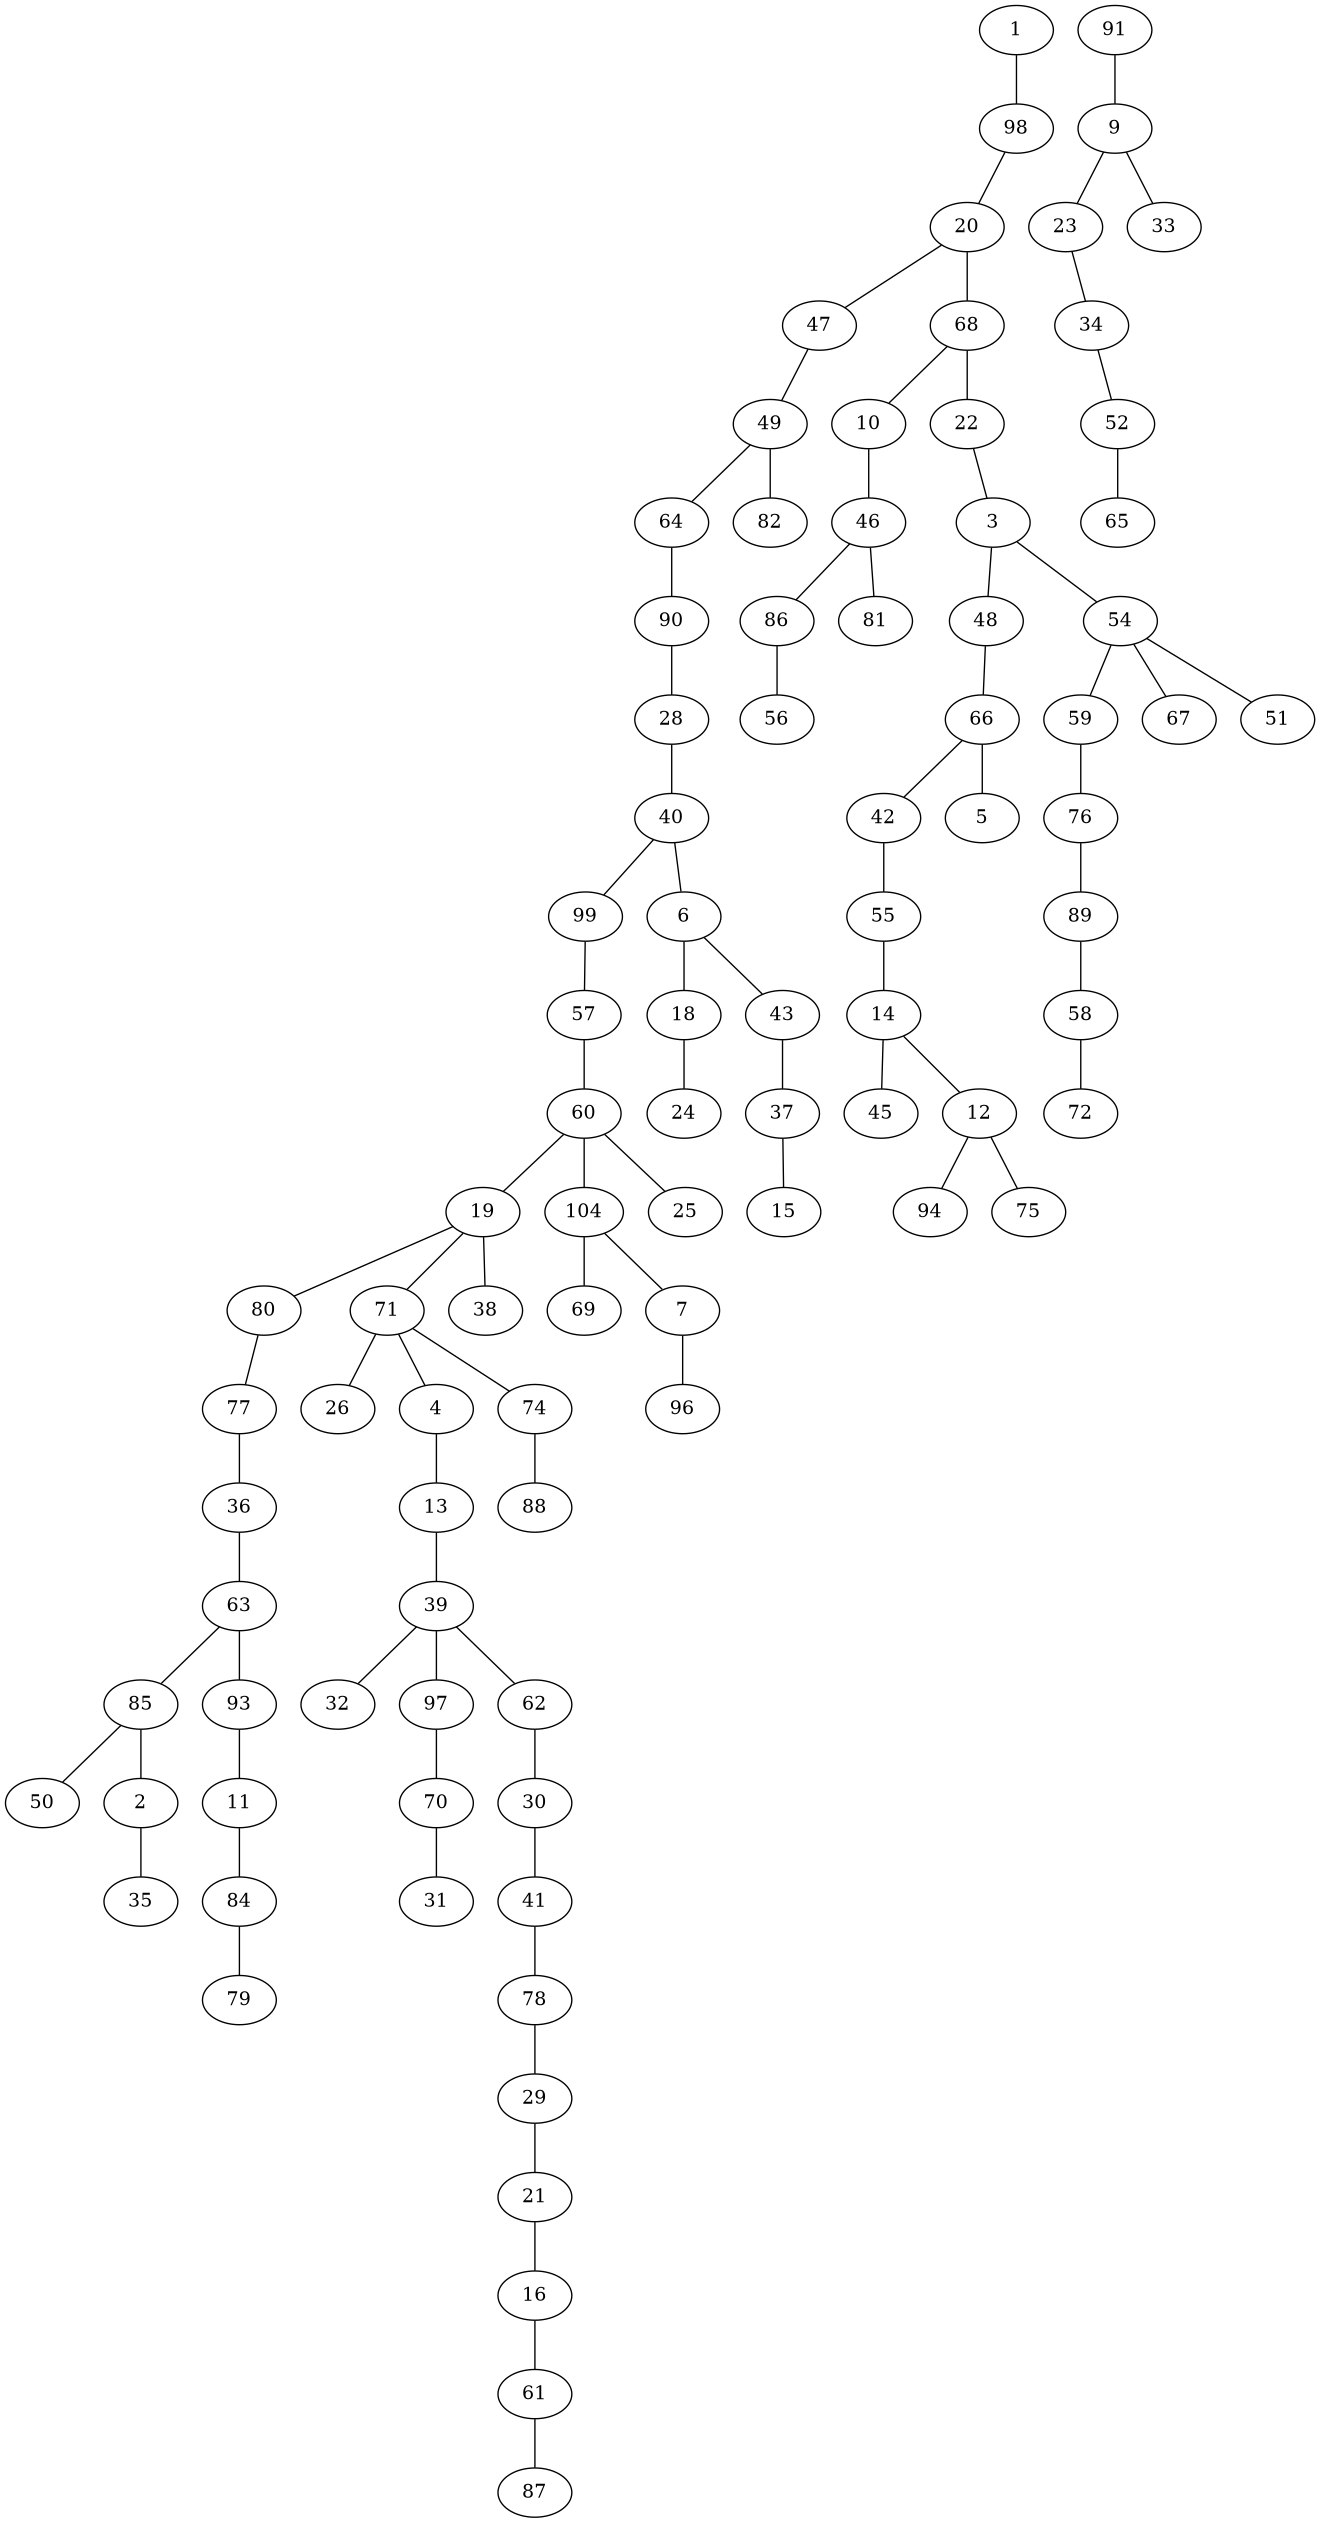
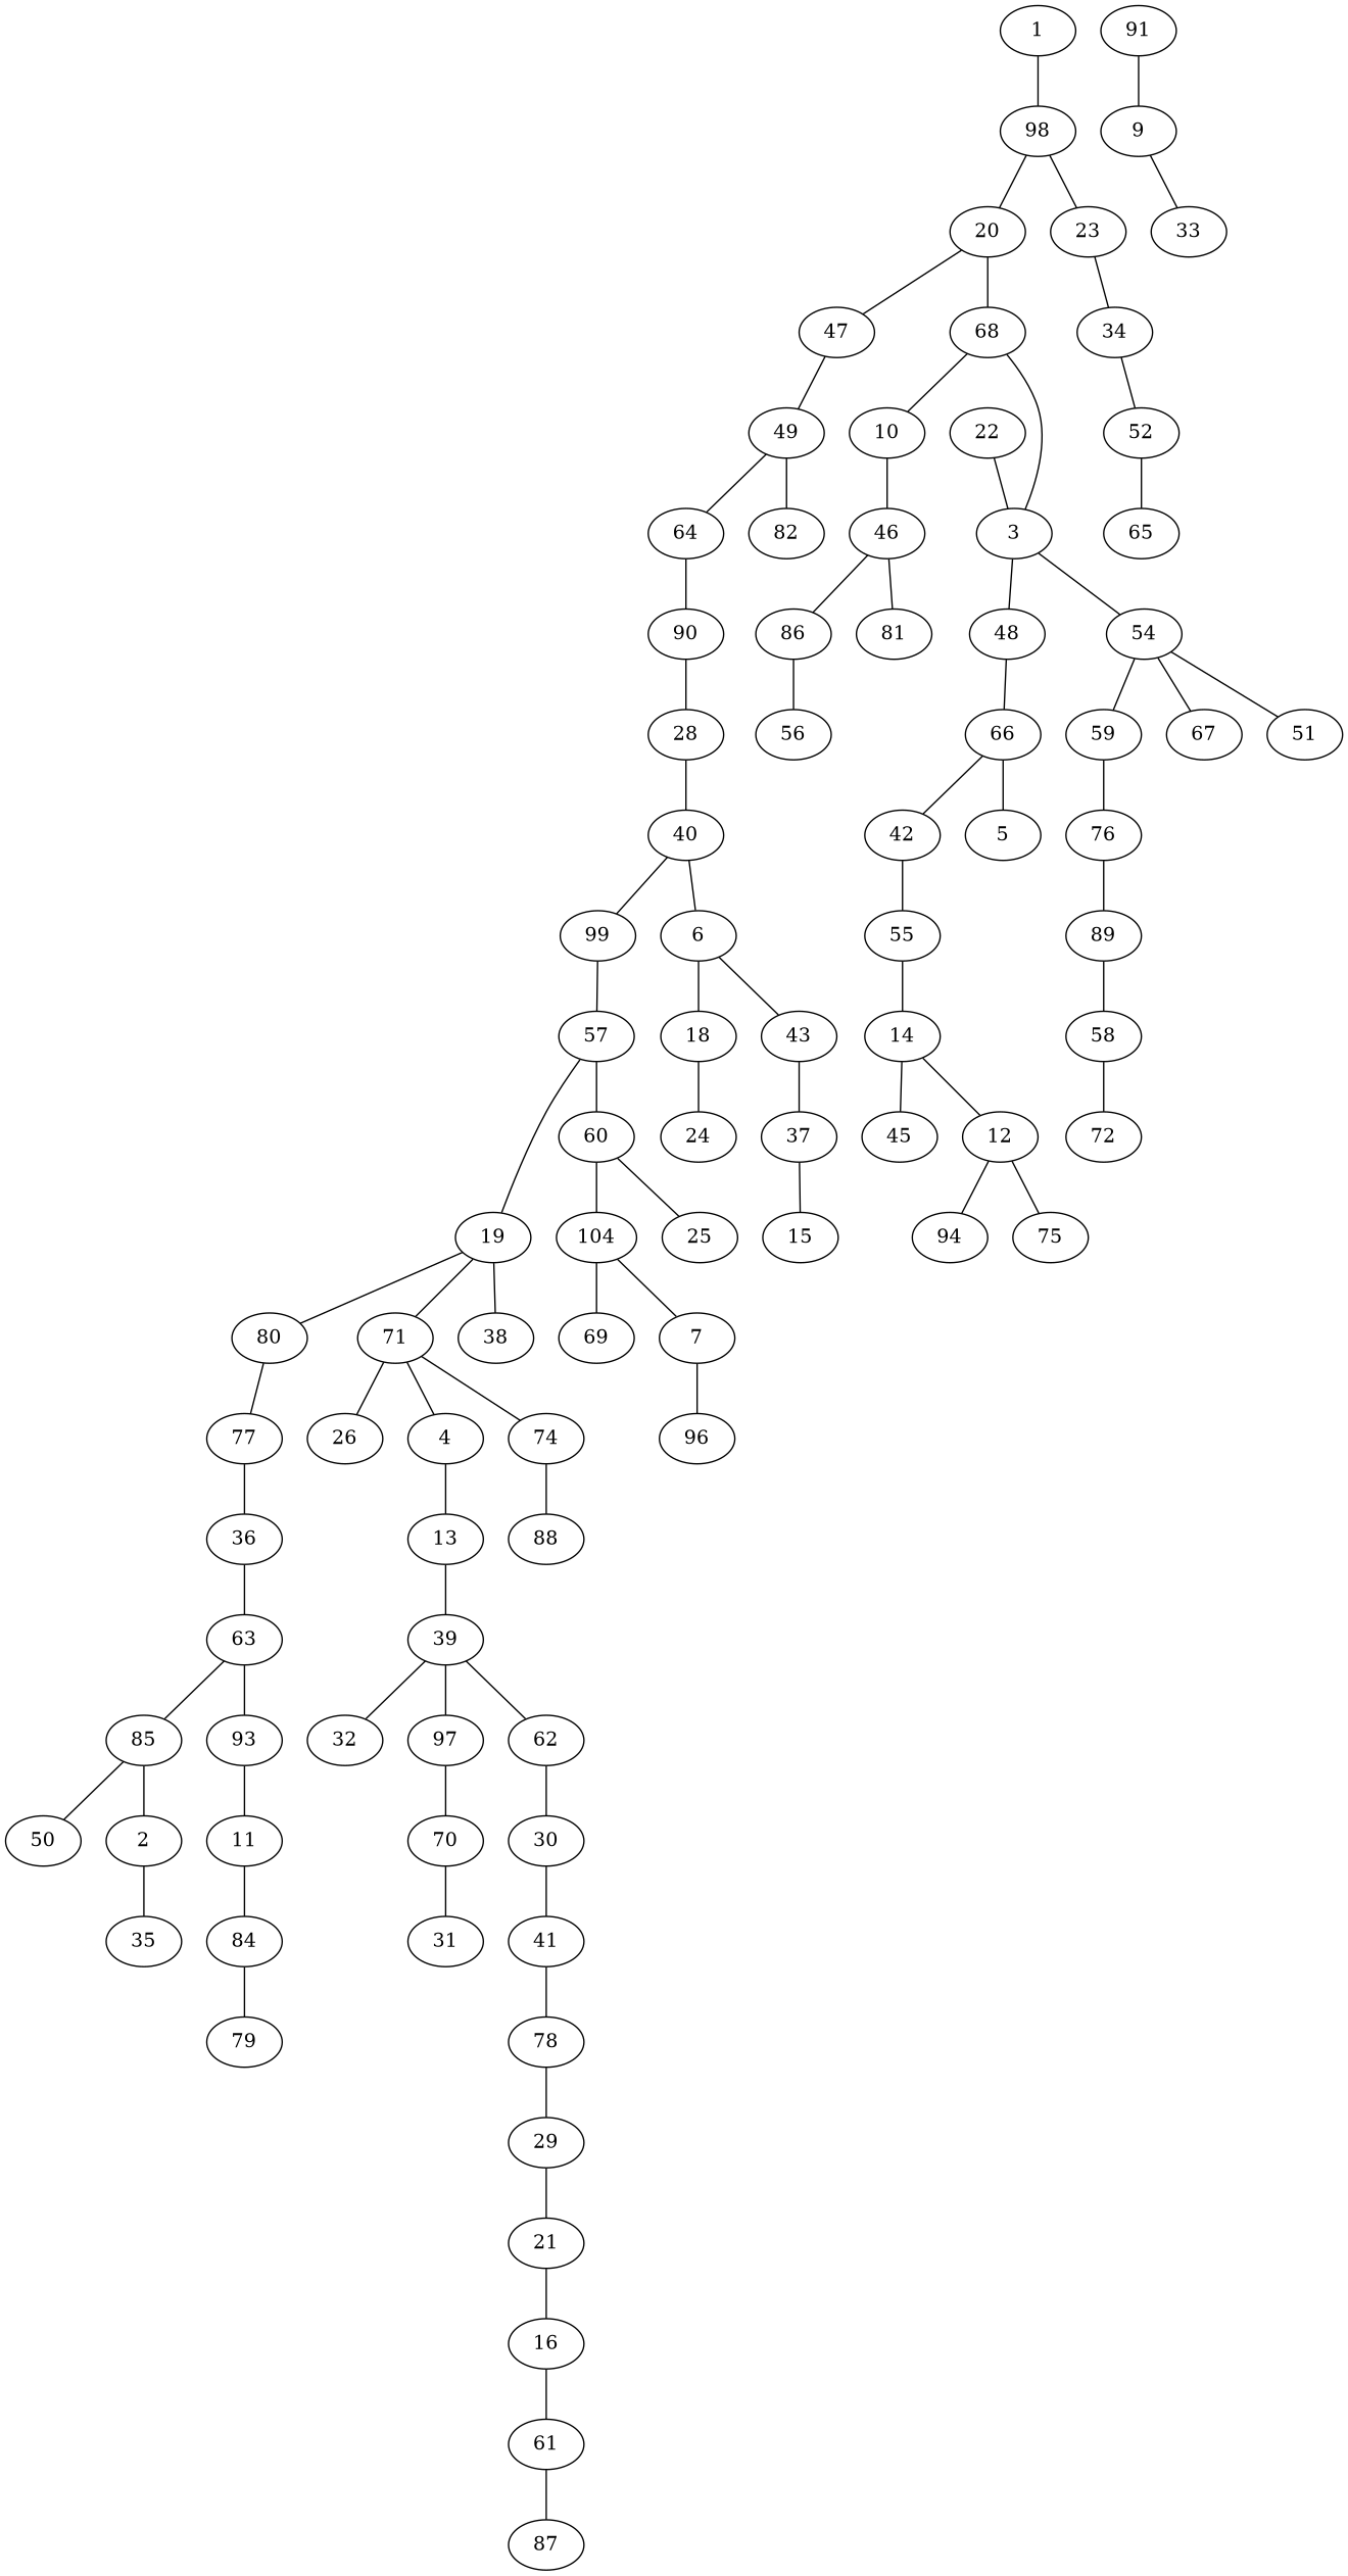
  graph {
    1
    98
    20
    23
    47
    68
    34
    49
    10
    22
    64
    82
    90
    28
    40
    99
    6
    57
    18
    43
    60
    19
    n23 [label=104]
    25
    80
    71
    38
    69
    7
    77
    26
    4
    74
    36
    63
    85
    93
    50
    2
    11
    35
    46
    3
    86
    81
    56
    48
    54
    66
    59
    67
    51
    42
    5
    55
    14
    45
    12
    94
    75
    24
    37
    84
    79
    76
    91
    9
    89
    n69 [label=33]
    13
    88
    39
    32
    97
    62
    70
    30
    41
    78
    29
    21
    16
    61
    52
    65
    87
    58
    n88 [label=96]
    72
    15
    31
    1 -- 98
    98 -- 20
-   9 -- 23
+   98 -- 23
    20 -- 47
    20 -- 68
    23 -- 34
    47 -- 49
    68 -- 10
-   68 -- 22
+   68 -- 3
    34 -- 52
    49 -- 64
    49 -- 82
    10 -- 46
    22 -- 3
    64 -- 90
    90 -- 28
    28 -- 40
    40 -- 99
    40 -- 6
    99 -- 57
    6 -- 18
    6 -- 43
    57 -- 60
    18 -- 24
    43 -- 37
-   60 -- 19
+   57 -- 19
    60 -- n23
    60 -- 25
    19 -- 80
    19 -- 71
    19 -- 38
    n23 -- 69
    n23 -- 7
    80 -- 77
    71 -- 26
    71 -- 4
    71 -- 74
    7 -- n88
    77 -- 36
    4 -- 13
    74 -- 88
    36 -- 63
    63 -- 85
    63 -- 93
    85 -- 50
    85 -- 2
    93 -- 11
    2 -- 35
    11 -- 84
    46 -- 86
    46 -- 81
    3 -- 48
    3 -- 54
    86 -- 56
    48 -- 66
    54 -- 59
    54 -- 67
    54 -- 51
    66 -- 42
    66 -- 5
    59 -- 76
    42 -- 55
    55 -- 14
    14 -- 45
    14 -- 12
    12 -- 94
    12 -- 75
    37 -- 15
    84 -- 79
    76 -- 89
    91 -- 9
    9 -- n69
    89 -- 58
    13 -- 39
    39 -- 32
    39 -- 97
    39 -- 62
    97 -- 70
    62 -- 30
    70 -- 31
    30 -- 41
    41 -- 78
    78 -- 29
    29 -- 21
    21 -- 16
    16 -- 61
    61 -- 87
    52 -- 65
    58 -- 72
  }
